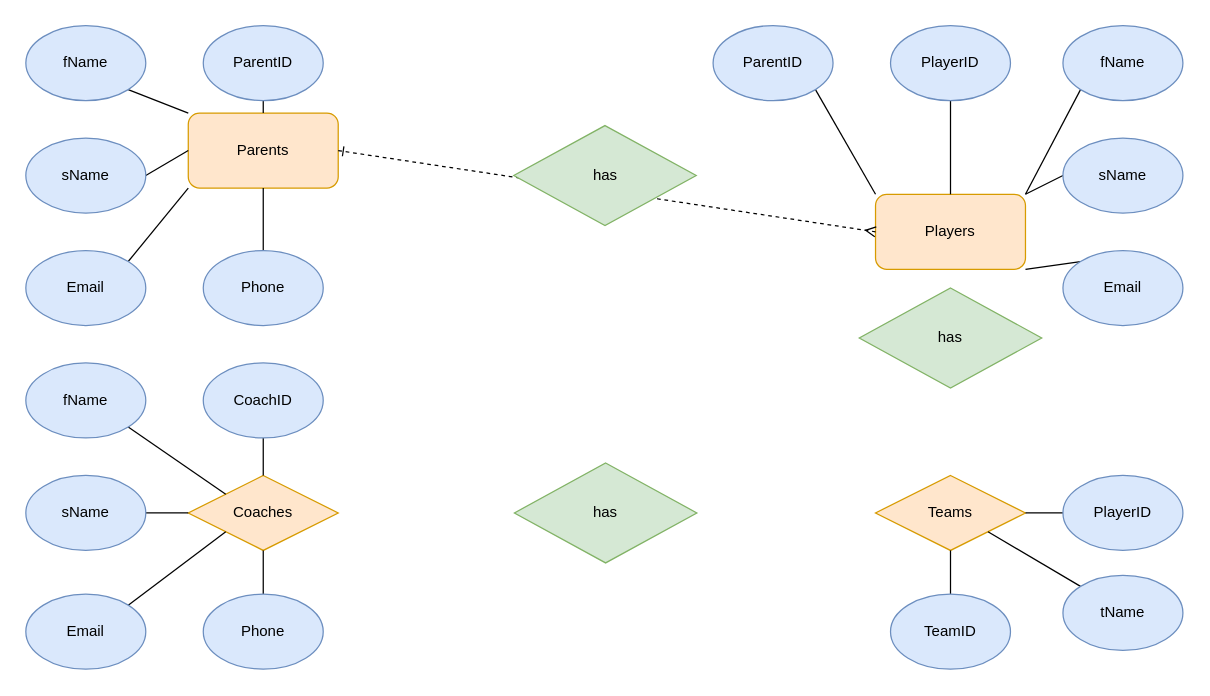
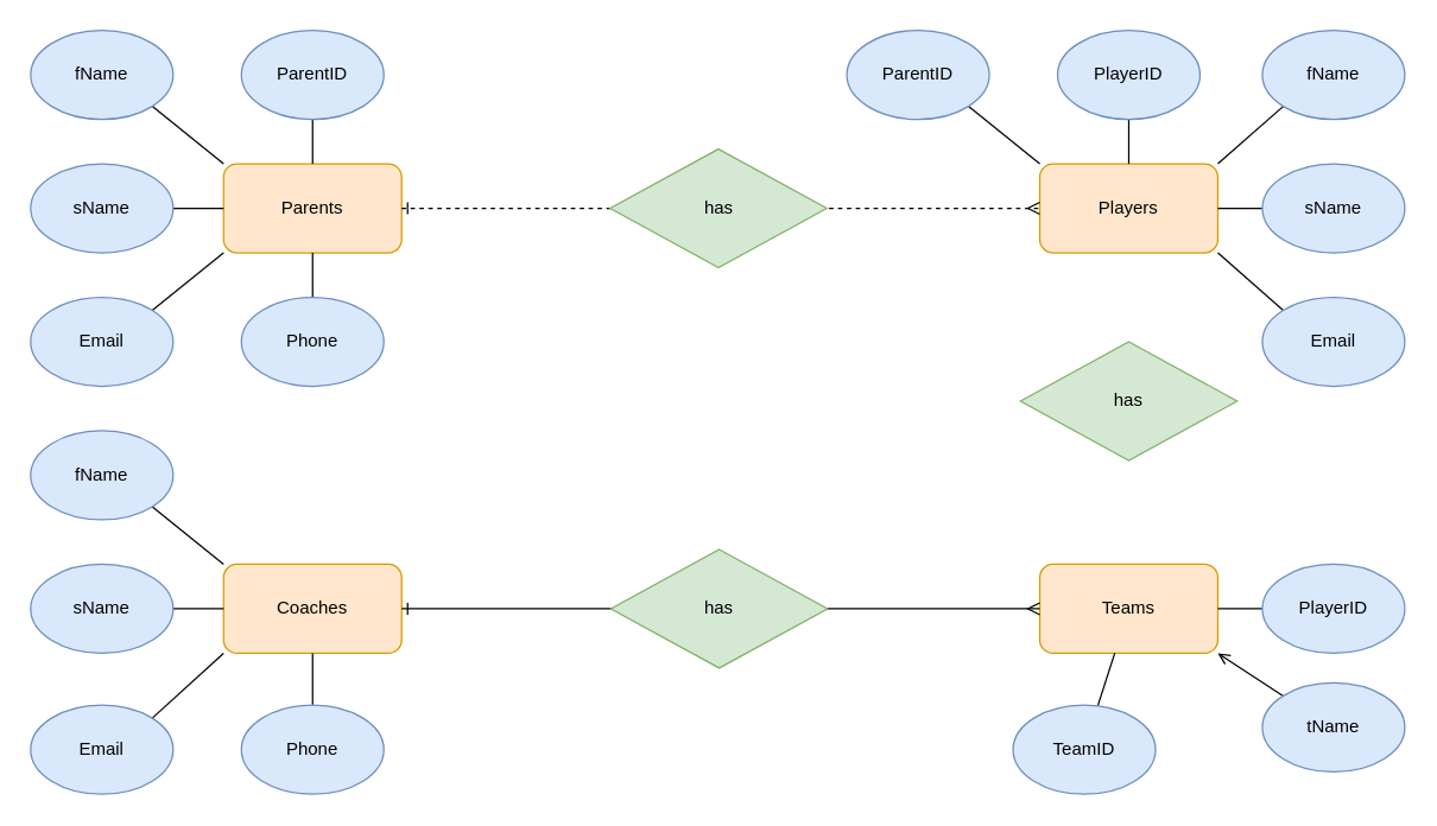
  <mxCell id="0" />
  <mxCell id="1" parent="0" />
- <mxCell id="2" value="Players" style="rounded=1;whiteSpace=wrap;html=1;fillColor=#ffe6cc;strokeColor=#d79b00;" parent="1" vertex="1"><mxGeometry x="700" y="155" width="120" height="60" as="geometry" /></mxCell>
- <mxCell id="3" value="Parents" style="rounded=1;whiteSpace=wrap;html=1;fillColor=#ffe6cc;strokeColor=#d79b00;" parent="1" vertex="1"><mxGeometry x="150" y="90" width="120" height="60" as="geometry" /></mxCell>
+ <mxCell id="2" value="Players" style="rounded=1;whiteSpace=wrap;html=1;fillColor=#ffe6cc;strokeColor=#d79b00;" parent="1" vertex="1"><mxGeometry x="700" y="110" width="120" height="60" as="geometry" /></mxCell>
+ <mxCell id="3" value="Parents" style="rounded=1;whiteSpace=wrap;html=1;fillColor=#ffe6cc;strokeColor=#d79b00;" parent="1" vertex="1"><mxGeometry x="150" y="110" width="120" height="60" as="geometry" /></mxCell>
  <mxCell id="4" value="" style="endArrow=ERmany;html=1;rounded=0;entryX=0;entryY=0.5;entryDx=0;entryDy=0;startArrow=ERone;startFill=0;endFill=0;exitX=1;exitY=0.5;exitDx=0;exitDy=0;dashed=1;" parent="1" source="3" target="2" edge="1"><mxGeometry width="50" height="50" relative="1" as="geometry"><mxPoint x="340" y="170" as="sourcePoint" /><mxPoint x="390" y="100" as="targetPoint" /></mxGeometry></mxCell>
  <mxCell id="5" value="has" style="rhombus;whiteSpace=wrap;html=1;fillColor=#d5e8d4;strokeColor=#82b366;" parent="1" vertex="1"><mxGeometry x="410.5" y="100" width="146" height="80" as="geometry" /></mxCell>
- <mxCell id="6" value="Teams" style="rhombus;whiteSpace=wrap;html=1;fillColor=#ffe6cc;strokeColor=#d79b00;" parent="1" vertex="1"><mxGeometry x="700" y="380" width="120" height="60" as="geometry" /></mxCell>
+ <mxCell id="6" value="Teams" style="rounded=1;whiteSpace=wrap;html=1;fillColor=#ffe6cc;strokeColor=#d79b00;" parent="1" vertex="1"><mxGeometry x="700" y="380" width="120" height="60" as="geometry" /></mxCell>
  <mxCell id="7" value="has" style="rhombus;whiteSpace=wrap;html=1;fillColor=#d5e8d4;strokeColor=#82b366;" parent="1" vertex="1"><mxGeometry x="687" y="230" width="146" height="80" as="geometry" /></mxCell>
- <mxCell id="8" value="Coaches" style="rhombus;whiteSpace=wrap;html=1;fillColor=#ffe6cc;strokeColor=#d79b00;" parent="1" vertex="1"><mxGeometry x="150" y="380" width="120" height="60" as="geometry" /></mxCell>
+ <mxCell id="8" value="Coaches" style="rounded=1;whiteSpace=wrap;html=1;fillColor=#ffe6cc;strokeColor=#d79b00;" parent="1" vertex="1"><mxGeometry x="150" y="380" width="120" height="60" as="geometry" /></mxCell>
+ <mxCell id="9" value="" style="endArrow=ERmany;html=1;rounded=0;entryX=0;entryY=0.5;entryDx=0;entryDy=0;startArrow=ERone;startFill=0;endFill=0;exitX=1;exitY=0.5;exitDx=0;exitDy=0;" parent="1" source="8" target="6" edge="1"><mxGeometry width="50" height="50" relative="1" as="geometry"><mxPoint x="699" y="600" as="sourcePoint" /><mxPoint x="269" y="600" as="targetPoint" /></mxGeometry></mxCell>
  <mxCell id="10" value="has" style="rhombus;whiteSpace=wrap;html=1;fillColor=#d5e8d4;strokeColor=#82b366;" parent="1" vertex="1"><mxGeometry x="411" y="370" width="146" height="80" as="geometry" /></mxCell>
  <mxCell id="11" style="edgeStyle=none;rounded=0;orthogonalLoop=1;jettySize=auto;html=1;exitX=0.5;exitY=1;exitDx=0;exitDy=0;endArrow=none;endFill=0;" edge="1" parent="1" source="12" target="3"><mxGeometry relative="1" as="geometry" /></mxCell>
  <mxCell id="12" value="ParentID" style="ellipse;whiteSpace=wrap;html=1;fillColor=#dae8fc;strokeColor=#6c8ebf;" parent="1" vertex="1"><mxGeometry x="162" y="20" width="96" height="60" as="geometry" /></mxCell>
  <mxCell id="13" style="edgeStyle=none;rounded=0;orthogonalLoop=1;jettySize=auto;html=1;exitX=1;exitY=0.5;exitDx=0;exitDy=0;entryX=0;entryY=0.5;entryDx=0;entryDy=0;endArrow=none;endFill=0;" edge="1" parent="1" source="14" target="3"><mxGeometry relative="1" as="geometry" /></mxCell>
  <mxCell id="14" value="sName&lt;span style=&quot;color: rgba(0 , 0 , 0 , 0) ; font-family: monospace ; font-size: 0px&quot;&gt;%3CmxGraphModel%3E%3Croot%3E%3CmxCell%20id%3D%220%22%2F%3E%3CmxCell%20id%3D%221%22%20parent%3D%220%22%2F%3E%3CmxCell%20id%3D%222%22%20value%3D%22%22%20style%3D%22ellipse%3BwhiteSpace%3Dwrap%3Bhtml%3D1%3BfillColor%3D%23dae8fc%3BstrokeColor%3D%236c8ebf%3B%22%20vertex%3D%221%22%20parent%3D%221%22%3E%3CmxGeometry%20x%3D%22-50%22%20y%3D%22160%22%20width%3D%2296%22%20height%3D%2260%22%20as%3D%22geometry%22%2F%3E%3C%2FmxCell%3E%3C%2Froot%3E%3C%2FmxGraphModel%3E&lt;/span&gt;" style="ellipse;whiteSpace=wrap;html=1;fillColor=#dae8fc;strokeColor=#6c8ebf;" parent="1" vertex="1"><mxGeometry x="20" y="110" width="96" height="60" as="geometry" /></mxCell>
  <mxCell id="15" style="rounded=0;orthogonalLoop=1;jettySize=auto;html=1;exitX=1;exitY=1;exitDx=0;exitDy=0;entryX=0;entryY=0;entryDx=0;entryDy=0;endArrow=none;endFill=0;" edge="1" parent="1" source="16" target="3"><mxGeometry relative="1" as="geometry" /></mxCell>
  <mxCell id="16" value="fName" style="ellipse;whiteSpace=wrap;html=1;fillColor=#dae8fc;strokeColor=#6c8ebf;" parent="1" vertex="1"><mxGeometry x="20" y="20" width="96" height="60" as="geometry" /></mxCell>
  <mxCell id="17" style="edgeStyle=none;rounded=0;orthogonalLoop=1;jettySize=auto;html=1;exitX=1;exitY=0;exitDx=0;exitDy=0;entryX=0;entryY=1;entryDx=0;entryDy=0;endArrow=none;endFill=0;" edge="1" parent="1" source="18" target="3"><mxGeometry relative="1" as="geometry" /></mxCell>
  <mxCell id="18" value="Email" style="ellipse;whiteSpace=wrap;html=1;fillColor=#dae8fc;strokeColor=#6c8ebf;" parent="1" vertex="1"><mxGeometry x="20" y="200" width="96" height="60" as="geometry" /></mxCell>
  <mxCell id="19" style="edgeStyle=none;rounded=0;orthogonalLoop=1;jettySize=auto;html=1;exitX=0.5;exitY=0;exitDx=0;exitDy=0;endArrow=none;endFill=0;" edge="1" parent="1" source="20" target="3"><mxGeometry relative="1" as="geometry" /></mxCell>
  <mxCell id="20" value="Phone" style="ellipse;whiteSpace=wrap;html=1;fillColor=#dae8fc;strokeColor=#6c8ebf;" parent="1" vertex="1"><mxGeometry x="162" y="200" width="96" height="60" as="geometry" /></mxCell>
  <mxCell id="21" style="edgeStyle=none;rounded=0;orthogonalLoop=1;jettySize=auto;html=1;exitX=0.5;exitY=1;exitDx=0;exitDy=0;endArrow=none;endFill=0;" edge="1" parent="1" source="22" target="2"><mxGeometry relative="1" as="geometry" /></mxCell>
  <mxCell id="22" value="PlayerID" style="ellipse;whiteSpace=wrap;html=1;fillColor=#dae8fc;strokeColor=#6c8ebf;" vertex="1" parent="1"><mxGeometry x="712" y="20" width="96" height="60" as="geometry" /></mxCell>
  <mxCell id="23" style="edgeStyle=none;rounded=0;orthogonalLoop=1;jettySize=auto;html=1;exitX=0;exitY=1;exitDx=0;exitDy=0;entryX=1;entryY=0;entryDx=0;entryDy=0;endArrow=none;endFill=0;" edge="1" parent="1" source="24" target="2"><mxGeometry relative="1" as="geometry" /></mxCell>
  <mxCell id="24" value="fName" style="ellipse;whiteSpace=wrap;html=1;fillColor=#dae8fc;strokeColor=#6c8ebf;" vertex="1" parent="1"><mxGeometry x="850" y="20" width="96" height="60" as="geometry" /></mxCell>
  <mxCell id="25" style="edgeStyle=none;rounded=0;orthogonalLoop=1;jettySize=auto;html=1;exitX=0;exitY=0.5;exitDx=0;exitDy=0;endArrow=none;endFill=0;" edge="1" parent="1" source="26" target="2"><mxGeometry relative="1" as="geometry" /></mxCell>
  <mxCell id="26" value="sName&lt;span style=&quot;color: rgba(0 , 0 , 0 , 0) ; font-family: monospace ; font-size: 0px&quot;&gt;%3CmxGraphModel%3E%3Croot%3E%3CmxCell%20id%3D%220%22%2F%3E%3CmxCell%20id%3D%221%22%20parent%3D%220%22%2F%3E%3CmxCell%20id%3D%222%22%20value%3D%22%22%20style%3D%22ellipse%3BwhiteSpace%3Dwrap%3Bhtml%3D1%3BfillColor%3D%23dae8fc%3BstrokeColor%3D%236c8ebf%3B%22%20vertex%3D%221%22%20parent%3D%221%22%3E%3CmxGeometry%20x%3D%22-50%22%20y%3D%22160%22%20width%3D%2296%22%20height%3D%2260%22%20as%3D%22geometry%22%2F%3E%3C%2FmxCell%3E%3C%2Froot%3E%3C%2FmxGraphModel%3E&lt;/span&gt;" style="ellipse;whiteSpace=wrap;html=1;fillColor=#dae8fc;strokeColor=#6c8ebf;" vertex="1" parent="1"><mxGeometry x="850" y="110" width="96" height="60" as="geometry" /></mxCell>
  <mxCell id="27" style="edgeStyle=none;rounded=0;orthogonalLoop=1;jettySize=auto;html=1;exitX=0;exitY=0;exitDx=0;exitDy=0;entryX=1;entryY=1;entryDx=0;entryDy=0;endArrow=none;endFill=0;" edge="1" parent="1" source="28" target="2"><mxGeometry relative="1" as="geometry" /></mxCell>
  <mxCell id="28" value="Email" style="ellipse;whiteSpace=wrap;html=1;fillColor=#dae8fc;strokeColor=#6c8ebf;" vertex="1" parent="1"><mxGeometry x="850" y="200" width="96" height="60" as="geometry" /></mxCell>
  <mxCell id="29" style="edgeStyle=none;rounded=0;orthogonalLoop=1;jettySize=auto;html=1;exitX=1;exitY=1;exitDx=0;exitDy=0;entryX=0;entryY=0;entryDx=0;entryDy=0;endArrow=none;endFill=0;" edge="1" parent="1" source="30" target="2"><mxGeometry relative="1" as="geometry" /></mxCell>
  <mxCell id="30" value="ParentID" style="ellipse;whiteSpace=wrap;html=1;fillColor=#dae8fc;strokeColor=#6c8ebf;" vertex="1" parent="1"><mxGeometry x="570" y="20" width="96" height="60" as="geometry" /></mxCell>
  <mxCell id="31" style="edgeStyle=none;rounded=0;orthogonalLoop=1;jettySize=auto;html=1;endArrow=none;endFill=0;" edge="1" parent="1" source="32" target="6"><mxGeometry relative="1" as="geometry" /></mxCell>
- <mxCell id="32" value="TeamID" style="ellipse;whiteSpace=wrap;html=1;fillColor=#dae8fc;strokeColor=#6c8ebf;" vertex="1" parent="1"><mxGeometry x="712" y="475" width="96" height="60" as="geometry" /></mxCell>
- <mxCell id="33" style="edgeStyle=none;rounded=0;orthogonalLoop=1;jettySize=auto;html=1;exitX=0;exitY=0;exitDx=0;exitDy=0;entryX=1;entryY=1;entryDx=0;entryDy=0;endArrow=none;endFill=0;" edge="1" parent="1" source="34" target="6"><mxGeometry relative="1" as="geometry" /></mxCell>
+ <mxCell id="32" value="TeamID" style="ellipse;whiteSpace=wrap;html=1;fillColor=#dae8fc;strokeColor=#6c8ebf;" vertex="1" parent="1"><mxGeometry x="682" y="475" width="96" height="60" as="geometry" /></mxCell>
+ <mxCell id="33" style="edgeStyle=none;rounded=0;orthogonalLoop=1;jettySize=auto;html=1;exitX=0;exitY=0;exitDx=0;exitDy=0;entryX=1;entryY=1;entryDx=0;entryDy=0;endArrow=open;endFill=0;" edge="1" parent="1" source="34" target="6"><mxGeometry relative="1" as="geometry" /></mxCell>
  <mxCell id="34" value="tName" style="ellipse;whiteSpace=wrap;html=1;fillColor=#dae8fc;strokeColor=#6c8ebf;" vertex="1" parent="1"><mxGeometry x="850" y="460" width="96" height="60" as="geometry" /></mxCell>
  <mxCell id="35" style="edgeStyle=none;rounded=0;orthogonalLoop=1;jettySize=auto;html=1;endArrow=none;endFill=0;" edge="1" parent="1" source="36" target="6"><mxGeometry relative="1" as="geometry" /></mxCell>
  <mxCell id="36" value="PlayerID" style="ellipse;whiteSpace=wrap;html=1;fillColor=#dae8fc;strokeColor=#6c8ebf;" vertex="1" parent="1"><mxGeometry x="850" y="380" width="96" height="60" as="geometry" /></mxCell>
- <mxCell id="37" style="edgeStyle=none;rounded=0;orthogonalLoop=1;jettySize=auto;html=1;exitX=0.5;exitY=1;exitDx=0;exitDy=0;entryX=0.5;entryY=0;entryDx=0;entryDy=0;endArrow=none;endFill=0;" edge="1" parent="1" source="38" target="8"><mxGeometry relative="1" as="geometry" /></mxCell>
- <mxCell id="38" value="CoachID" style="ellipse;whiteSpace=wrap;html=1;fillColor=#dae8fc;strokeColor=#6c8ebf;" vertex="1" parent="1"><mxGeometry x="162" y="290" width="96" height="60" as="geometry" /></mxCell>
  <mxCell id="39" style="edgeStyle=none;rounded=0;orthogonalLoop=1;jettySize=auto;html=1;exitX=1;exitY=1;exitDx=0;exitDy=0;entryX=0;entryY=0;entryDx=0;entryDy=0;endArrow=none;endFill=0;" edge="1" parent="1" source="40" target="8"><mxGeometry relative="1" as="geometry" /></mxCell>
  <mxCell id="40" value="fName" style="ellipse;whiteSpace=wrap;html=1;fillColor=#dae8fc;strokeColor=#6c8ebf;" vertex="1" parent="1"><mxGeometry x="20" y="290" width="96" height="60" as="geometry" /></mxCell>
  <mxCell id="41" style="edgeStyle=none;rounded=0;orthogonalLoop=1;jettySize=auto;html=1;endArrow=none;endFill=0;" edge="1" parent="1" source="42" target="8"><mxGeometry relative="1" as="geometry" /></mxCell>
  <mxCell id="42" value="sName&lt;span style=&quot;color: rgba(0 , 0 , 0 , 0) ; font-family: monospace ; font-size: 0px&quot;&gt;%3CmxGraphModel%3E%3Croot%3E%3CmxCell%20id%3D%220%22%2F%3E%3CmxCell%20id%3D%221%22%20parent%3D%220%22%2F%3E%3CmxCell%20id%3D%222%22%20value%3D%22%22%20style%3D%22ellipse%3BwhiteSpace%3Dwrap%3Bhtml%3D1%3BfillColor%3D%23dae8fc%3BstrokeColor%3D%236c8ebf%3B%22%20vertex%3D%221%22%20parent%3D%221%22%3E%3CmxGeometry%20x%3D%22-50%22%20y%3D%22160%22%20width%3D%2296%22%20height%3D%2260%22%20as%3D%22geometry%22%2F%3E%3C%2FmxCell%3E%3C%2Froot%3E%3C%2FmxGraphModel%3E&lt;/span&gt;" style="ellipse;whiteSpace=wrap;html=1;fillColor=#dae8fc;strokeColor=#6c8ebf;" vertex="1" parent="1"><mxGeometry x="20" y="380" width="96" height="60" as="geometry" /></mxCell>
  <mxCell id="43" style="edgeStyle=none;rounded=0;orthogonalLoop=1;jettySize=auto;html=1;exitX=1;exitY=0;exitDx=0;exitDy=0;entryX=0;entryY=1;entryDx=0;entryDy=0;endArrow=none;endFill=0;" edge="1" parent="1" source="44" target="8"><mxGeometry relative="1" as="geometry" /></mxCell>
  <mxCell id="44" value="Email" style="ellipse;whiteSpace=wrap;html=1;fillColor=#dae8fc;strokeColor=#6c8ebf;" vertex="1" parent="1"><mxGeometry x="20" y="475" width="96" height="60" as="geometry" /></mxCell>
  <mxCell id="45" style="edgeStyle=none;rounded=0;orthogonalLoop=1;jettySize=auto;html=1;endArrow=none;endFill=0;" edge="1" parent="1" source="46" target="8"><mxGeometry relative="1" as="geometry" /></mxCell>
  <mxCell id="46" value="Phone" style="ellipse;whiteSpace=wrap;html=1;fillColor=#dae8fc;strokeColor=#6c8ebf;" vertex="1" parent="1"><mxGeometry x="162" y="475" width="96" height="60" as="geometry" /></mxCell>
